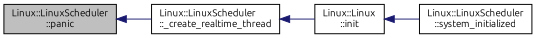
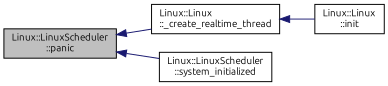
  digraph {
    fontname=Ubuntu
    rankdir=LR
    node [color=black fillcolor=white fontname=Ubuntu fontsize=10 shape=record style=filled]
    edge [color=midnightblue dir=back fontname=Ubuntu fontsize=10 labelfontname=Helvetica labelfontsize=10 style=solid]
    n1 [fillcolor=grey75 fontcolor=black height=0.2 label="Linux::LinuxScheduler\l::panic" width=0.4]
-   n2 [height=0.2 label="Linux::LinuxScheduler\l::_create_realtime_thread" width=0.4]
+   n2 [height=0.2 label="Linux::Linux\l::_create_realtime_thread" width=0.4]
    n3 [height=0.2 label="Linux::LinuxScheduler\l::system_initialized" width=0.4]
    n4 [height=0.2 label="Linux::Linux\l::init" width=0.4]
    n1 -> n2
-   n4 -> n3
+   n1 -> n3
    n2 -> n4
  }
